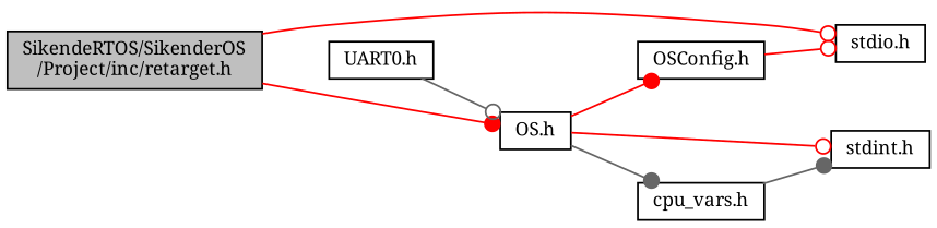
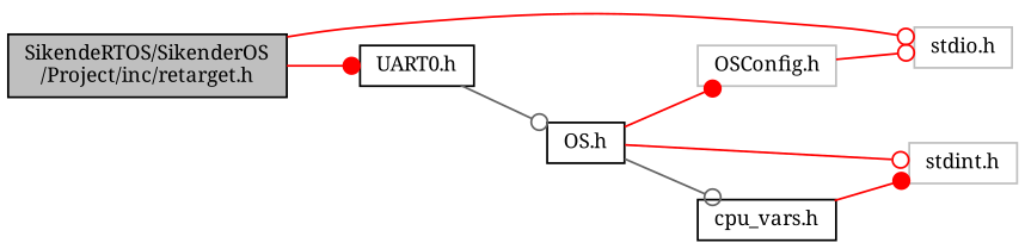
  digraph {
    fontname="Noto Serif"
    rankdir=LR
    node [color=black fillcolor=white fontname="Noto Serif" fontsize=10 shape=record style=filled]
    edge [arrowhead=odot color=red fontname="Noto Serif" fontsize=10 labelfontname=Helvetica labelfontsize=10 style=solid]
    n1 [fillcolor=grey75 fontcolor=black height=0.2 label="SikendeRTOS/SikenderOS\l/Project/inc/retarget.h" width=0.4]
-   n2 [height=0.2 label="stdio.h" width=0.4]
+   n2 [color=grey75 height=0.2 label="stdio.h" width=0.4]
    n3 [height=0.2 label="UART0.h" width=0.4]
    n4 [height=0.2 label="OS.h" width=0.4]
-   n5 [height=0.2 label="stdint.h" width=0.4]
-   n6 [height=0.2 label="OSConfig.h" width=0.4]
+   n5 [color=grey75 height=0.2 label="stdint.h" width=0.4]
+   n6 [color=grey75 height=0.2 label="OSConfig.h" width=0.4]
    n7 [height=0.2 label="cpu_vars.h" width=0.4]
    n1 -> n2
-   n1 -> n4 [arrowhead=dot]
+   n1 -> n3 [arrowhead=dot]
    n3 -> n4 [color=gray40]
    n4 -> n5
    n4 -> n6 [arrowhead=dot]
-   n4 -> n7 [arrowhead=dot color=gray40]
+   n4 -> n7 [color=gray40]
    n6 -> n2
-   n7 -> n5 [arrowhead=dot color=gray40]
+   n7 -> n5 [arrowhead=dot]
  }
